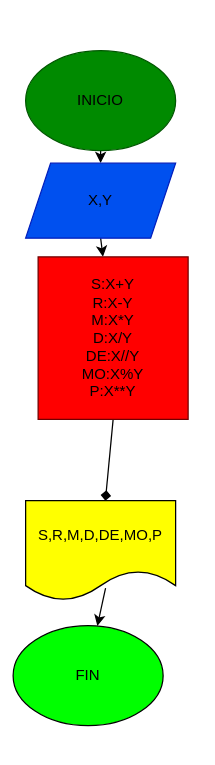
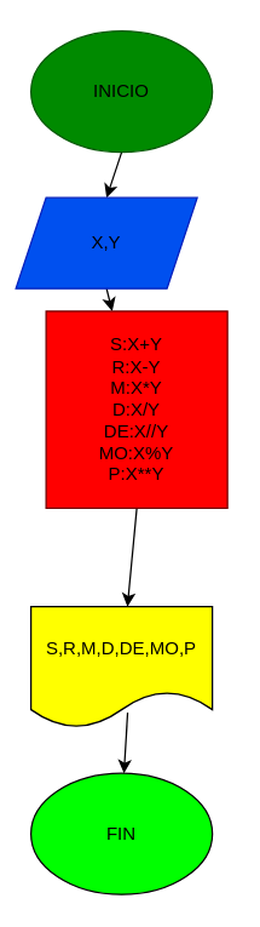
  <mxCell id="0" />
  <mxCell id="1" parent="0" />
  <mxCell id="2" style="edgeStyle=none;html=1;exitX=0.5;exitY=1;exitDx=0;exitDy=0;entryX=0.5;entryY=0;entryDx=0;entryDy=0;fontColor=#000000;" edge="1" parent="1" source="3" target="5"><mxGeometry relative="1" as="geometry" /></mxCell>
- <mxCell id="3" value="&lt;font color=&quot;#000000&quot;&gt;INICIO&lt;/font&gt;" style="ellipse;whiteSpace=wrap;html=1;fillColor=#008a00;fontColor=#ffffff;strokeColor=#005700;" vertex="1" parent="1"><mxGeometry x="20" y="40" width="120" height="80" as="geometry" /></mxCell>
+ <mxCell id="3" value="&lt;font color=&quot;#000000&quot;&gt;INICIO&lt;/font&gt;" style="ellipse;whiteSpace=wrap;html=1;fillColor=#008a00;fontColor=#ffffff;strokeColor=#005700;" vertex="1" parent="1"><mxGeometry x="20" y="20" width="120" height="80" as="geometry" /></mxCell>
  <mxCell id="4" style="edgeStyle=none;html=1;exitX=0.5;exitY=1;exitDx=0;exitDy=0;fontColor=#000000;" edge="1" parent="1" source="5" target="7"><mxGeometry relative="1" as="geometry" /></mxCell>
- <mxCell id="5" value="&lt;font color=&quot;#000000&quot;&gt;X,Y&lt;/font&gt;" style="shape=parallelogram;perimeter=parallelogramPerimeter;whiteSpace=wrap;html=1;fixedSize=1;fillColor=#0050ef;fontColor=#ffffff;strokeColor=#001DBC;" vertex="1" parent="1"><mxGeometry x="20" y="130" width="120" height="60" as="geometry" /></mxCell>
- <mxCell id="6" style="edgeStyle=none;html=1;exitX=0.5;exitY=1;exitDx=0;exitDy=0;fontColor=#000000;endArrow=diamond;" edge="1" parent="1" source="7" target="8"><mxGeometry relative="1" as="geometry" /></mxCell>
+ <mxCell id="5" value="&lt;font color=&quot;#000000&quot;&gt;X,Y&lt;/font&gt;" style="shape=parallelogram;perimeter=parallelogramPerimeter;whiteSpace=wrap;html=1;fixedSize=1;fillColor=#0050ef;fontColor=#ffffff;strokeColor=#001DBC;" vertex="1" parent="1"><mxGeometry x="10" y="130" width="120" height="60" as="geometry" /></mxCell>
+ <mxCell id="6" style="edgeStyle=none;html=1;exitX=0.5;exitY=1;exitDx=0;exitDy=0;fontColor=#000000;" edge="1" parent="1" source="7" target="8"><mxGeometry relative="1" as="geometry" /></mxCell>
  <mxCell id="7" value="&lt;font color=&quot;#000000&quot;&gt;S:X+Y&lt;br&gt;R:X-Y&lt;br&gt;M:X*Y&lt;br&gt;D:X/Y&lt;br&gt;DE:X//Y&lt;br&gt;MO:X%Y&lt;br&gt;P:X**Y&lt;/font&gt;" style="rounded=0;whiteSpace=wrap;html=1;fillColor=#FF0000;fontColor=#ffffff;strokeColor=#6F0000;" vertex="1" parent="1"><mxGeometry x="30" y="205" width="120" height="130" as="geometry" /></mxCell>
  <mxCell id="8" value="&lt;font color=&quot;#000000&quot;&gt;S,R,M,D,DE,MO,P&lt;/font&gt;" style="shape=document;whiteSpace=wrap;html=1;boundedLbl=1;fillColor=#FFFF00;" vertex="1" parent="1"><mxGeometry x="20" y="400" width="120" height="80" as="geometry" /></mxCell>
- <mxCell id="9" value="&lt;font color=&quot;#000000&quot;&gt;FIN&lt;/font&gt;" style="ellipse;whiteSpace=wrap;html=1;fillColor=#00FF00;" vertex="1" parent="1"><mxGeometry x="10" y="500" width="120" height="80" as="geometry" /></mxCell>
+ <mxCell id="9" value="&lt;font color=&quot;#000000&quot;&gt;FIN&lt;/font&gt;" style="ellipse;whiteSpace=wrap;html=1;fillColor=#00FF00;" vertex="1" parent="1"><mxGeometry x="20" y="510" width="120" height="80" as="geometry" /></mxCell>
  <mxCell id="10" value="" style="endArrow=classic;html=1;fontColor=#000000;exitX=0.533;exitY=0.875;exitDx=0;exitDy=0;exitPerimeter=0;" edge="1" parent="1" source="8" target="9"><mxGeometry width="50" height="50" relative="1" as="geometry"><mxPoint x="56" y="450" as="sourcePoint" /><mxPoint x="106" y="400" as="targetPoint" /></mxGeometry></mxCell>
